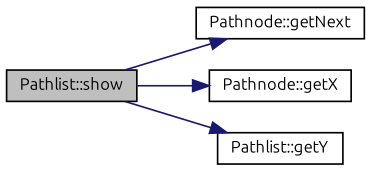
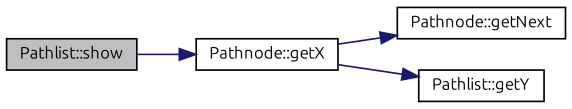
  digraph {
    fontname=Ubuntu
    rankdir=LR
    node [color=black fillcolor=white fontname=Ubuntu fontsize=10 shape=record style=filled]
    edge [color=midnightblue fontname=Ubuntu fontsize=10 labelfontname=Helvetica labelfontsize=10 style=solid]
    n1 [fillcolor=grey75 fontcolor=black height=0.2 label="Pathlist::show" width=0.4]
    n2 [height=0.2 label="Pathnode::getNext" width=0.4]
    n3 [height=0.2 label="Pathnode::getX" width=0.4]
    n4 [height=0.2 label="Pathlist::getY" width=0.4]
-   n1 -> n2
+   n3 -> n2
    n1 -> n3
-   n1 -> n4
+   n3 -> n4
  }
